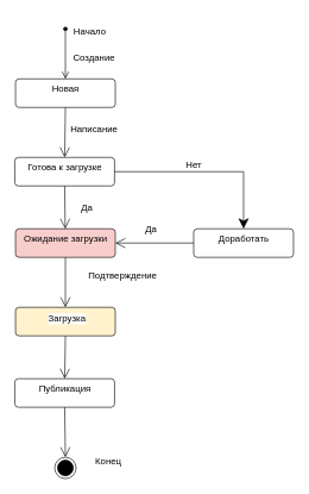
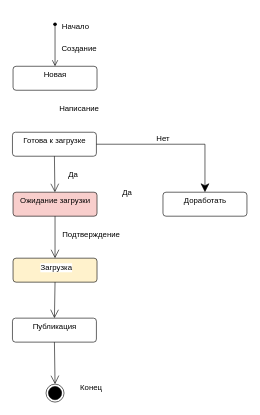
  <mxCell id="0" />
  <mxCell id="1" parent="0" />
  <mxCell id="2" value="" style="shape=waypoint;sketch=0;fillStyle=solid;size=6;pointerEvents=1;points=[];fillColor=none;resizable=0;rotatable=0;perimeter=centerPerimeter;snapToPoint=1;strokeColor=#000000;fontStyle=1;fontSize=21;" vertex="1" parent="1"><mxGeometry x="71" y="20" width="40" height="40" as="geometry" /></mxCell>
  <mxCell id="3" value="" style="endArrow=open;startArrow=none;endFill=0;startFill=0;endSize=8;html=1;verticalAlign=bottom;labelBackgroundColor=none;strokeWidth=1;rounded=0;fontSize=21;exitX=0.5;exitY=0.6;exitDx=0;exitDy=0;exitPerimeter=0;entryX=0.5;entryY=0;entryDx=0;entryDy=0;" edge="1" parent="1" source="2" target="6"><mxGeometry width="160" relative="1" as="geometry"><mxPoint x="41" y="410" as="sourcePoint" /><mxPoint x="91" y="120" as="targetPoint" /></mxGeometry></mxCell>
  <mxCell id="4" value="&lt;font style=&quot;font-size: 13px;&quot;&gt;Начало&lt;/font&gt;" style="text;html=1;align=center;verticalAlign=middle;resizable=0;points=[];autosize=1;strokeColor=none;fillColor=none;fontSize=21;" vertex="1" parent="1"><mxGeometry x="90" y="20" width="70" height="40" as="geometry" /></mxCell>
  <mxCell id="5" value="Создание" style="text;html=1;align=center;verticalAlign=middle;resizable=0;points=[];autosize=1;strokeColor=none;fillColor=none;fontSize=13;" vertex="1" parent="1"><mxGeometry x="91" y="65" width="80" height="30" as="geometry" /></mxCell>
  <mxCell id="6" value="Новая" style="html=1;align=center;verticalAlign=top;rounded=1;absoluteArcSize=1;arcSize=10;dashed=0;strokeColor=#000000;fontSize=13;" vertex="1" parent="1"><mxGeometry x="21" y="110" width="140" height="40" as="geometry" /></mxCell>
- <mxCell id="7" value="" style="endArrow=open;endFill=1;endSize=12;html=1;rounded=0;fontSize=13;exitX=0.5;exitY=1;exitDx=0;exitDy=0;entryX=0.5;entryY=0;entryDx=0;entryDy=0;" edge="1" parent="1" source="6" target="9"><mxGeometry width="160" relative="1" as="geometry"><mxPoint x="41" y="410" as="sourcePoint" /><mxPoint x="91" y="240" as="targetPoint" /></mxGeometry></mxCell>
  <mxCell id="8" value="Написание" style="text;html=1;align=center;verticalAlign=middle;resizable=0;points=[];autosize=1;strokeColor=none;fillColor=none;fontSize=13;" vertex="1" parent="1"><mxGeometry x="86" y="165" width="90" height="30" as="geometry" /></mxCell>
  <mxCell id="9" value="Готова к загрузке" style="html=1;align=center;verticalAlign=top;rounded=1;absoluteArcSize=1;arcSize=10;dashed=0;strokeColor=#000000;fontSize=13;" vertex="1" parent="1"><mxGeometry x="20" y="220" width="140" height="40" as="geometry" /></mxCell>
  <mxCell id="10" value="Доработать" style="html=1;align=center;verticalAlign=top;rounded=1;absoluteArcSize=1;arcSize=10;dashed=0;strokeColor=#000000;fontSize=13;" vertex="1" parent="1"><mxGeometry x="271" y="320" width="140" height="40" as="geometry" /></mxCell>
  <mxCell id="11" value="Ожидание загрузки" style="html=1;align=center;verticalAlign=top;rounded=1;absoluteArcSize=1;arcSize=10;dashed=0;strokeColor=#000000;fontSize=13;fillColor=#f8cecc;" vertex="1" parent="1"><mxGeometry x="21" y="320" width="140" height="40" as="geometry" /></mxCell>
  <mxCell id="12" value="" style="endArrow=classic;endFill=1;endSize=12;html=1;rounded=0;fontSize=13;exitX=1;exitY=0.5;exitDx=0;exitDy=0;entryX=0.5;entryY=0;entryDx=0;entryDy=0;" edge="1" parent="1" source="9" target="10"><mxGeometry width="160" relative="1" as="geometry"><mxPoint x="41" y="410" as="sourcePoint" /><mxPoint x="201" y="410" as="targetPoint" /><Array as="points"><mxPoint x="341" y="240" /></Array></mxGeometry></mxCell>
  <mxCell id="13" value="Нет" style="text;html=1;align=center;verticalAlign=middle;resizable=0;points=[];autosize=1;strokeColor=none;fillColor=none;fontSize=13;" vertex="1" parent="1"><mxGeometry x="246" y="215" width="50" height="30" as="geometry" /></mxCell>
  <mxCell id="14" value="" style="endArrow=open;endFill=1;endSize=12;html=1;rounded=0;fontSize=13;exitX=0.5;exitY=1;exitDx=0;exitDy=0;" edge="1" parent="1" source="9" target="11"><mxGeometry width="160" relative="1" as="geometry"><mxPoint x="41" y="410" as="sourcePoint" /><mxPoint x="201" y="410" as="targetPoint" /></mxGeometry></mxCell>
  <mxCell id="15" value="Да" style="text;html=1;align=center;verticalAlign=middle;resizable=0;points=[];autosize=1;strokeColor=none;fillColor=none;fontSize=13;" vertex="1" parent="1"><mxGeometry x="101" y="275" width="40" height="30" as="geometry" /></mxCell>
- <mxCell id="16" value="" style="endArrow=open;endFill=1;endSize=12;html=1;rounded=0;fontSize=13;exitX=0;exitY=0.5;exitDx=0;exitDy=0;entryX=1;entryY=0.5;entryDx=0;entryDy=0;" edge="1" parent="1" source="10" target="11"><mxGeometry width="160" relative="1" as="geometry"><mxPoint x="41" y="410" as="sourcePoint" /><mxPoint x="201" y="410" as="targetPoint" /></mxGeometry></mxCell>
  <mxCell id="17" value="Да" style="text;html=1;align=center;verticalAlign=middle;resizable=0;points=[];autosize=1;strokeColor=none;fillColor=none;fontSize=13;" vertex="1" parent="1"><mxGeometry x="191" y="305" width="40" height="30" as="geometry" /></mxCell>
  <mxCell id="18" value="State" style="html=1;align=center;verticalAlign=top;rounded=1;absoluteArcSize=1;arcSize=10;dashed=0;strokeColor=#000000;fontSize=13;fillColor=#fff2cc;" vertex="1" parent="1"><mxGeometry x="21" y="430" width="140" height="40" as="geometry" /></mxCell>
  <mxCell id="19" value="" style="endArrow=open;endFill=1;endSize=12;html=1;rounded=0;fontSize=13;exitX=0.5;exitY=1;exitDx=0;exitDy=0;entryX=0.5;entryY=0;entryDx=0;entryDy=0;" edge="1" parent="1" source="11" target="18"><mxGeometry width="160" relative="1" as="geometry"><mxPoint x="41" y="410" as="sourcePoint" /><mxPoint x="201" y="410" as="targetPoint" /></mxGeometry></mxCell>
  <mxCell id="20" value="Загрузка" style="edgeLabel;html=1;align=center;verticalAlign=middle;resizable=0;points=[];fontSize=13;" vertex="1" connectable="0" parent="19"><mxGeometry x="1" y="15" relative="1" as="geometry"><mxPoint x="-14" y="15" as="offset" /></mxGeometry></mxCell>
- <mxCell id="21" value="Подтверждение" style="text;html=1;align=center;verticalAlign=middle;resizable=0;points=[];autosize=1;strokeColor=none;fillColor=none;fontSize=13;" vertex="1" parent="1"><mxGeometry x="111" y="370" width="120" height="30" as="geometry" /></mxCell>
+ <mxCell id="21" value="Подтверждение" style="text;html=1;align=center;verticalAlign=middle;resizable=0;points=[];autosize=1;strokeColor=none;fillColor=none;fontSize=13;" vertex="1" parent="1"><mxGeometry x="91" y="375" width="120" height="30" as="geometry" /></mxCell>
  <mxCell id="22" value="" style="ellipse;html=1;shape=endState;fillColor=#000000;strokeColor=#000000;fontSize=13;" vertex="1" parent="1"><mxGeometry x="76" y="640" width="30" height="30" as="geometry" /></mxCell>
  <mxCell id="23" value="Конец" style="text;html=1;align=center;verticalAlign=middle;resizable=0;points=[];autosize=1;strokeColor=none;fillColor=none;fontSize=13;" vertex="1" parent="1"><mxGeometry x="121" y="630" width="60" height="30" as="geometry" /></mxCell>
  <mxCell id="24" value="" style="endArrow=open;endFill=1;endSize=12;html=1;rounded=0;fontSize=13;exitX=0.5;exitY=1;exitDx=0;exitDy=0;entryX=0.5;entryY=0;entryDx=0;entryDy=0;" edge="1" parent="1" source="18" target="25"><mxGeometry width="160" relative="1" as="geometry"><mxPoint x="41" y="410" as="sourcePoint" /><mxPoint x="91" y="530" as="targetPoint" /></mxGeometry></mxCell>
  <mxCell id="25" value="Публикация" style="html=1;align=center;verticalAlign=top;rounded=1;absoluteArcSize=1;arcSize=10;dashed=0;strokeColor=#000000;fontSize=13;" vertex="1" parent="1"><mxGeometry x="20" y="530" width="140" height="40" as="geometry" /></mxCell>
  <mxCell id="26" value="" style="endArrow=open;endFill=1;endSize=12;html=1;rounded=0;fontSize=13;exitX=0.5;exitY=1;exitDx=0;exitDy=0;entryX=0.5;entryY=0;entryDx=0;entryDy=0;" edge="1" parent="1" source="25" target="22"><mxGeometry width="160" relative="1" as="geometry"><mxPoint x="100" y="270" as="sourcePoint" /><mxPoint x="100.75" y="330" as="targetPoint" /></mxGeometry></mxCell>
